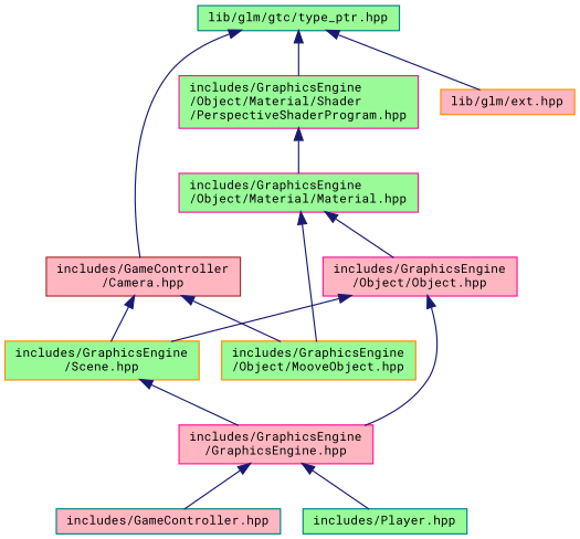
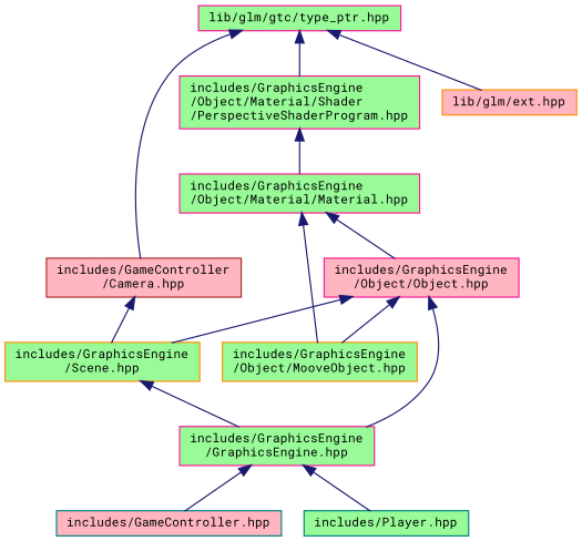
  digraph {
    fontname="Roboto Mono"
    node [color=deeppink fillcolor=palegreen fontname="Roboto Mono" fontsize=10 shape=record style=filled]
    edge [color=midnightblue dir=back fontname="Roboto Mono" fontsize=10 labelfontname=Helvetica labelfontsize=10 style=solid]
-   n1 [color=teal fontcolor=black height=0.2 label="lib/glm/gtc/type_ptr.hpp" width=0.4]
+   n1 [fontcolor=black height=0.2 label="lib/glm/gtc/type_ptr.hpp" width=0.4]
    n2 [color=brown fillcolor=lightpink height=0.2 label="includes/GameController\l/Camera.hpp" width=0.4]
    n3 [height=0.2 label="includes/GraphicsEngine\l/Object/Material/Shader\l/PerspectiveShaderProgram.hpp" width=0.4]
    n4 [color=darkorange fillcolor=lightpink height=0.2 label="lib/glm/ext.hpp" width=0.4]
    n5 [color=darkorange height=0.2 label="includes/GraphicsEngine\l/Scene.hpp" width=0.4]
    n6 [height=0.2 label="includes/GraphicsEngine\l/Object/Material/Material.hpp" width=0.4]
-   n7 [fillcolor=lightpink height=0.2 label="includes/GraphicsEngine\l/GraphicsEngine.hpp" width=0.4]
+   n7 [height=0.2 label="includes/GraphicsEngine\l/GraphicsEngine.hpp" width=0.4]
    n8 [color=teal fillcolor=lightpink height=0.2 label="includes/GameController.hpp" width=0.4]
    n9 [color=teal height=0.2 label="includes/Player.hpp" width=0.4]
    n10 [color=darkorange height=0.2 label="includes/GraphicsEngine\l/Object/MooveObject.hpp" width=0.4]
    n11 [fillcolor=lightpink height=0.2 label="includes/GraphicsEngine\l/Object/Object.hpp" width=0.4]
    n1 -> n2
    n1 -> n3
    n1 -> n4
    n2 -> n5
    n3 -> n6
    n5 -> n7
    n6 -> n10
    n6 -> n11
    n7 -> n8
    n7 -> n9
    n11 -> n5
    n11 -> n7
-   n2 -> n10
+   n11 -> n10
  }
